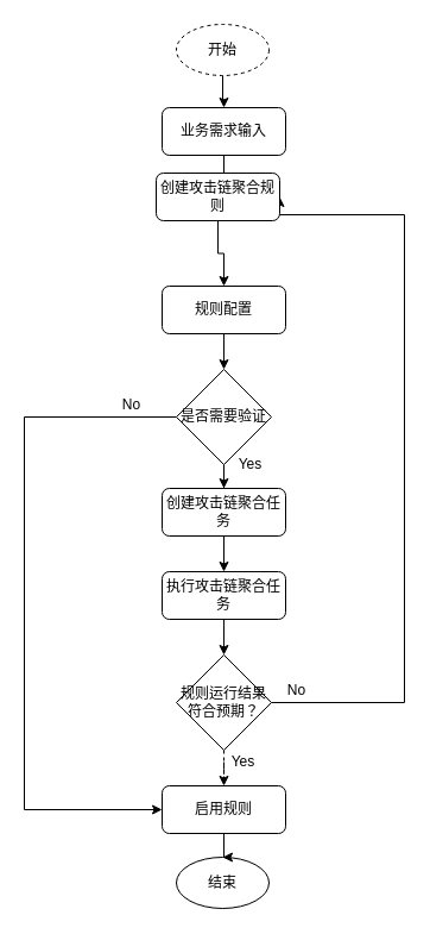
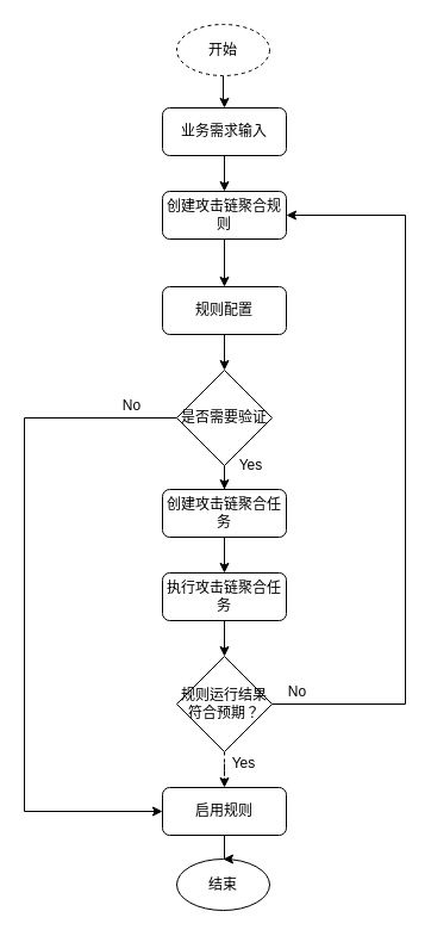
  <mxCell id="0" />
  <mxCell id="1" parent="0" />
  <mxCell id="2" value="" style="edgeStyle=orthogonalEdgeStyle;rounded=0;orthogonalLoop=1;jettySize=auto;html=1;entryX=0.5;entryY=0;entryDx=0;entryDy=0;" edge="1" parent="1" source="3" target="5"><mxGeometry relative="1" as="geometry"><mxPoint x="187" y="80" as="targetPoint" /></mxGeometry></mxCell>
  <mxCell id="3" value="开始" style="ellipse;whiteSpace=wrap;html=1;dashed=1;" vertex="1" parent="1"><mxGeometry x="148" y="20" width="78" height="43" as="geometry" /></mxCell>
  <mxCell id="4" value="" style="edgeStyle=orthogonalEdgeStyle;rounded=0;orthogonalLoop=1;jettySize=auto;html=1;entryX=0.5;entryY=0;entryDx=0;entryDy=0;" edge="1" parent="1" source="5" target="19"><mxGeometry relative="1" as="geometry"><mxPoint x="188" y="130" as="targetPoint" /></mxGeometry></mxCell>
  <mxCell id="5" value="业务需求输入" style="rounded=1;whiteSpace=wrap;html=1;fontSize=12;glass=0;strokeWidth=1;shadow=0;" vertex="1" parent="1"><mxGeometry x="136" y="90" width="104" height="40" as="geometry" /></mxCell>
  <mxCell id="6" value="" style="edgeStyle=orthogonalEdgeStyle;rounded=0;orthogonalLoop=1;jettySize=auto;html=1;" edge="1" parent="1" source="7" target="10"><mxGeometry relative="1" as="geometry" /></mxCell>
  <mxCell id="7" value="创建攻击链聚合任务" style="rounded=1;whiteSpace=wrap;html=1;fontSize=12;glass=0;strokeWidth=1;shadow=0;" vertex="1" parent="1"><mxGeometry x="136" y="410" width="104" height="40" as="geometry" /></mxCell>
  <mxCell id="8" value="结束" style="ellipse;whiteSpace=wrap;html=1;" vertex="1" parent="1"><mxGeometry x="148" y="720" width="78" height="43" as="geometry" /></mxCell>
  <mxCell id="9" value="" style="edgeStyle=orthogonalEdgeStyle;rounded=0;orthogonalLoop=1;jettySize=auto;html=1;" edge="1" parent="1" source="10" target="13"><mxGeometry relative="1" as="geometry" /></mxCell>
  <mxCell id="10" value="执行攻击链聚合任务" style="rounded=1;whiteSpace=wrap;html=1;fontSize=12;glass=0;strokeWidth=1;shadow=0;" vertex="1" parent="1"><mxGeometry x="136" y="480" width="104" height="40" as="geometry" /></mxCell>
  <mxCell id="11" value="" style="edgeStyle=orthogonalEdgeStyle;rounded=0;orthogonalLoop=1;jettySize=auto;html=1;dashed=1;" edge="1" parent="1" source="13" target="15"><mxGeometry relative="1" as="geometry" /></mxCell>
  <mxCell id="12" style="edgeStyle=orthogonalEdgeStyle;rounded=0;orthogonalLoop=1;jettySize=auto;html=1;exitX=1;exitY=0.5;exitDx=0;exitDy=0;entryX=1;entryY=0.5;entryDx=0;entryDy=0;" edge="1" parent="1" source="13" target="19"><mxGeometry relative="1" as="geometry"><mxPoint x="399" y="92.576" as="targetPoint" /><Array as="points"><mxPoint x="340" y="590" /><mxPoint x="340" y="180" /></Array></mxGeometry></mxCell>
  <mxCell id="13" value="规则运行结果符合预期？" style="rhombus;whiteSpace=wrap;html=1;" vertex="1" parent="1"><mxGeometry x="148" y="550" width="80" height="80" as="geometry" /></mxCell>
  <mxCell id="14" value="" style="edgeStyle=orthogonalEdgeStyle;rounded=0;orthogonalLoop=1;jettySize=auto;html=1;" edge="1" parent="1" source="15" target="8"><mxGeometry relative="1" as="geometry" /></mxCell>
  <mxCell id="15" value="启用规则" style="rounded=1;whiteSpace=wrap;html=1;fontSize=12;glass=0;strokeWidth=1;shadow=0;" vertex="1" parent="1"><mxGeometry x="136" y="660" width="104" height="40" as="geometry" /></mxCell>
  <mxCell id="16" value="Yes" style="text;html=1;align=center;verticalAlign=middle;resizable=0;points=[];autosize=1;strokeColor=none;fillColor=none;" vertex="1" parent="1"><mxGeometry x="189" y="630" width="30" height="20" as="geometry" /></mxCell>
  <mxCell id="17" value="No" style="text;html=1;align=center;verticalAlign=middle;resizable=0;points=[];autosize=1;strokeColor=none;fillColor=none;" vertex="1" parent="1"><mxGeometry x="234" y="570" width="30" height="20" as="geometry" /></mxCell>
  <mxCell id="18" value="" style="edgeStyle=orthogonalEdgeStyle;rounded=0;orthogonalLoop=1;jettySize=auto;html=1;" edge="1" parent="1" source="19" target="21"><mxGeometry relative="1" as="geometry" /></mxCell>
- <mxCell id="19" value="创建攻击链聚合规则" style="rounded=1;whiteSpace=wrap;html=1;fontSize=12;glass=0;strokeWidth=1;shadow=0;" vertex="1" parent="1"><mxGeometry x="131" y="145" width="104" height="40" as="geometry" /></mxCell>
+ <mxCell id="19" value="创建攻击链聚合规则" style="rounded=1;whiteSpace=wrap;html=1;fontSize=12;glass=0;strokeWidth=1;shadow=0;" vertex="1" parent="1"><mxGeometry x="136" y="160" width="104" height="40" as="geometry" /></mxCell>
  <mxCell id="20" value="" style="edgeStyle=orthogonalEdgeStyle;rounded=0;orthogonalLoop=1;jettySize=auto;html=1;" edge="1" parent="1" source="21" target="24"><mxGeometry relative="1" as="geometry" /></mxCell>
  <mxCell id="21" value="规则配置" style="rounded=1;whiteSpace=wrap;html=1;fontSize=12;glass=0;strokeWidth=1;shadow=0;" vertex="1" parent="1"><mxGeometry x="136" y="240" width="104" height="40" as="geometry" /></mxCell>
  <mxCell id="22" value="" style="edgeStyle=orthogonalEdgeStyle;rounded=0;orthogonalLoop=1;jettySize=auto;html=1;entryX=0.5;entryY=0;entryDx=0;entryDy=0;" edge="1" parent="1" source="24" target="7"><mxGeometry relative="1" as="geometry"><mxPoint x="190" y="410" as="targetPoint" /></mxGeometry></mxCell>
  <mxCell id="23" style="edgeStyle=orthogonalEdgeStyle;rounded=0;orthogonalLoop=1;jettySize=auto;html=1;entryX=0;entryY=0.5;entryDx=0;entryDy=0;" edge="1" parent="1" source="24" target="15"><mxGeometry relative="1" as="geometry"><Array as="points"><mxPoint x="20" y="350" /><mxPoint x="20" y="680" /></Array></mxGeometry></mxCell>
  <mxCell id="24" value="是否需要验证" style="rhombus;whiteSpace=wrap;html=1;" vertex="1" parent="1"><mxGeometry x="148" y="310" width="80" height="80" as="geometry" /></mxCell>
  <mxCell id="25" value="Yes" style="text;html=1;align=center;verticalAlign=middle;resizable=0;points=[];autosize=1;strokeColor=none;fillColor=none;" vertex="1" parent="1"><mxGeometry x="195" y="380" width="30" height="20" as="geometry" /></mxCell>
  <mxCell id="26" value="No" style="text;html=1;align=center;verticalAlign=middle;resizable=0;points=[];autosize=1;strokeColor=none;fillColor=none;" vertex="1" parent="1"><mxGeometry x="95" y="330" width="30" height="20" as="geometry" /></mxCell>
